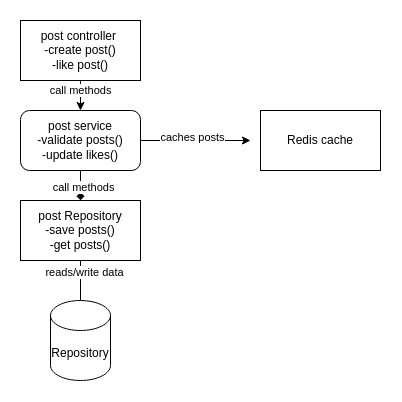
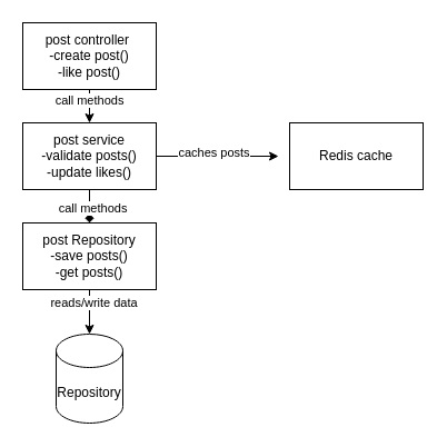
  <mxCell id="0" />
  <mxCell id="1" parent="0" />
  <mxCell id="2" value="" style="edgeStyle=orthogonalEdgeStyle;rounded=0;orthogonalLoop=1;jettySize=auto;html=1;" edge="1" parent="1" source="4" target="9"><mxGeometry relative="1" as="geometry" /></mxCell>
  <mxCell id="3" value="call methods" style="edgeLabel;html=1;align=center;verticalAlign=middle;resizable=0;points=[];" vertex="1" connectable="0" parent="2"><mxGeometry x="-0.64" y="-1" relative="1" as="geometry"><mxPoint as="offset" /></mxGeometry></mxCell>
  <mxCell id="4" value="post controller&amp;nbsp;&lt;div&gt;-create post()&lt;/div&gt;&lt;div&gt;-like post()&lt;/div&gt;" style="rounded=0;whiteSpace=wrap;html=1;" vertex="1" parent="1"><mxGeometry x="20" y="20" width="120" height="60" as="geometry" /></mxCell>
  <mxCell id="5" value="" style="edgeStyle=orthogonalEdgeStyle;rounded=0;orthogonalLoop=1;jettySize=auto;html=1;endArrow=diamond;" edge="1" parent="1" source="9" target="12"><mxGeometry relative="1" as="geometry" /></mxCell>
  <mxCell id="6" value="call methods" style="edgeLabel;html=1;align=center;verticalAlign=middle;resizable=0;points=[];" vertex="1" connectable="0" parent="5"><mxGeometry x="0.44" y="2" relative="1" as="geometry"><mxPoint as="offset" /></mxGeometry></mxCell>
  <mxCell id="7" style="edgeStyle=orthogonalEdgeStyle;rounded=0;orthogonalLoop=1;jettySize=auto;html=1;" edge="1" parent="1" source="9"><mxGeometry relative="1" as="geometry"><mxPoint x="250" y="140" as="targetPoint" /></mxGeometry></mxCell>
  <mxCell id="8" value="caches posts" style="edgeLabel;html=1;align=center;verticalAlign=middle;resizable=0;points=[];" vertex="1" connectable="0" parent="7"><mxGeometry x="-0.081" y="4" relative="1" as="geometry"><mxPoint as="offset" /></mxGeometry></mxCell>
- <mxCell id="9" value="post service&lt;div&gt;-validate posts()&lt;/div&gt;&lt;div&gt;-update likes()&lt;/div&gt;" style="whiteSpace=wrap;html=1;rounded=1;" vertex="1" parent="1"><mxGeometry x="20" y="110" width="120" height="60" as="geometry" /></mxCell>
- <mxCell id="10" value="" style="edgeStyle=orthogonalEdgeStyle;rounded=0;orthogonalLoop=1;jettySize=auto;html=1;endArrow=none;" edge="1" parent="1" source="12" target="14"><mxGeometry relative="1" as="geometry" /></mxCell>
+ <mxCell id="9" value="post service&lt;div&gt;-validate posts()&lt;/div&gt;&lt;div&gt;-update likes()&lt;/div&gt;" style="rounded=0;whiteSpace=wrap;html=1;" vertex="1" parent="1"><mxGeometry x="20" y="110" width="120" height="60" as="geometry" /></mxCell>
+ <mxCell id="10" value="" style="edgeStyle=orthogonalEdgeStyle;rounded=0;orthogonalLoop=1;jettySize=auto;html=1;" edge="1" parent="1" source="12" target="14"><mxGeometry relative="1" as="geometry" /></mxCell>
  <mxCell id="11" value="reads/write data" style="edgeLabel;html=1;align=center;verticalAlign=middle;resizable=0;points=[];" vertex="1" connectable="0" parent="10"><mxGeometry x="-0.45" y="3" relative="1" as="geometry"><mxPoint as="offset" /></mxGeometry></mxCell>
  <mxCell id="12" value="post Repository&lt;div&gt;&lt;span style=&quot;background-color: transparent; color: light-dark(rgb(0, 0, 0), rgb(255, 255, 255));&quot;&gt;-save posts()&lt;/span&gt;&lt;/div&gt;&lt;div&gt;-get posts()&lt;/div&gt;" style="rounded=0;whiteSpace=wrap;html=1;" vertex="1" parent="1"><mxGeometry x="20" y="200" width="120" height="60" as="geometry" /></mxCell>
  <mxCell id="13" value="Redis cache" style="rounded=0;whiteSpace=wrap;html=1;" vertex="1" parent="1"><mxGeometry x="260" y="110" width="120" height="60" as="geometry" /></mxCell>
  <mxCell id="14" value="Repository" style="shape=cylinder3;whiteSpace=wrap;html=1;boundedLbl=1;backgroundOutline=1;size=15;" vertex="1" parent="1"><mxGeometry x="50" y="300" width="60" height="80" as="geometry" /></mxCell>
